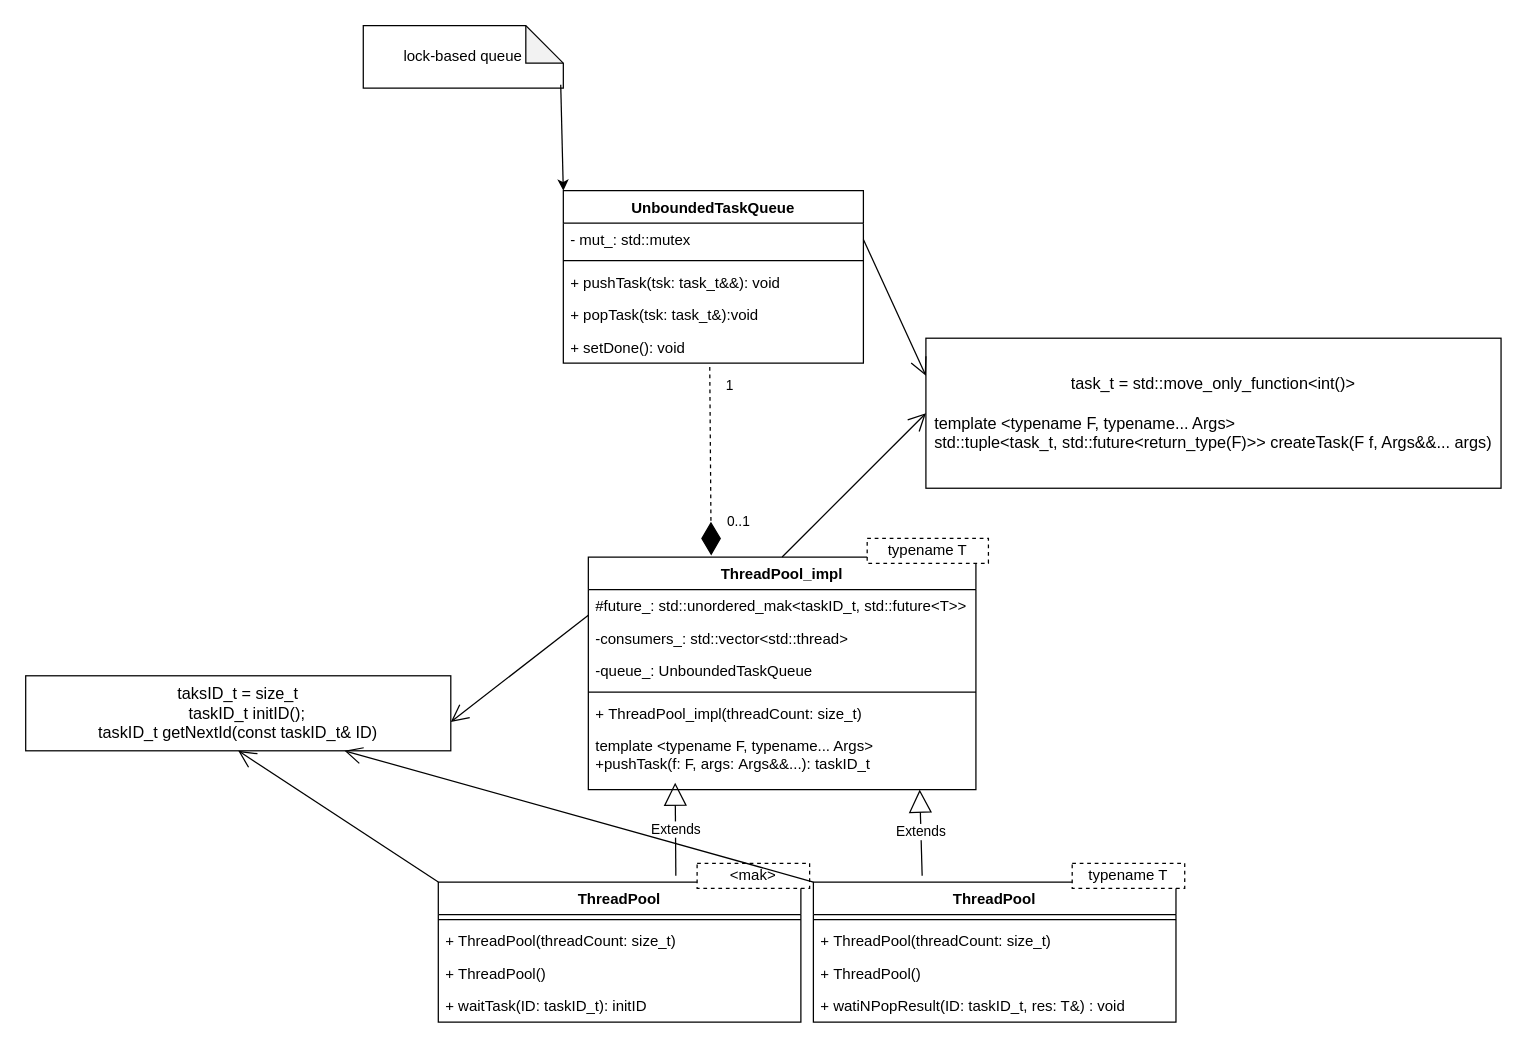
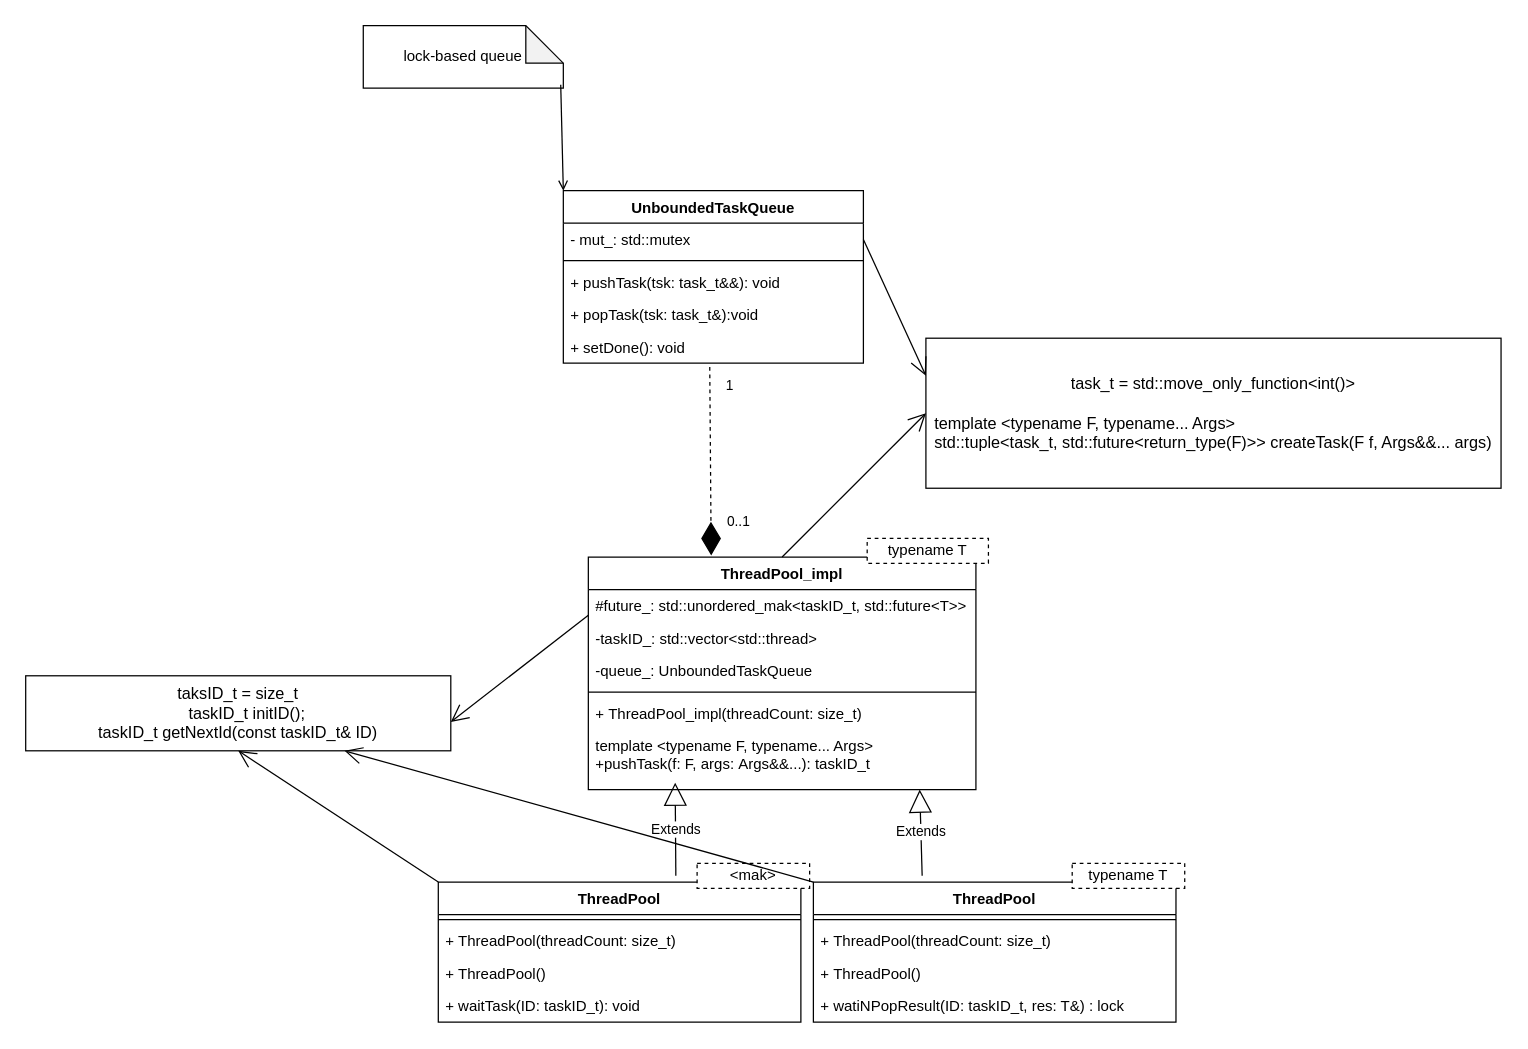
  <mxCell id="0" />
  <mxCell id="1" parent="0" />
  <mxCell id="2" value="UnboundedTaskQueue" style="swimlane;fontStyle=1;align=center;verticalAlign=top;childLayout=stackLayout;horizontal=1;startSize=26;horizontalStack=0;resizeParent=1;resizeParentMax=0;resizeLast=0;collapsible=1;marginBottom=0;" parent="1" vertex="1"><mxGeometry x="450" y="152" width="240" height="138" as="geometry" /></mxCell>
  <mxCell id="3" value="- mut_: std::mutex" style="text;strokeColor=none;fillColor=none;align=left;verticalAlign=top;spacingLeft=4;spacingRight=4;overflow=hidden;rotatable=0;points=[[0,0.5],[1,0.5]];portConstraint=eastwest;" vertex="1" parent="2"><mxGeometry y="26" width="240" height="26" as="geometry" /></mxCell>
  <mxCell id="4" value="" style="line;strokeWidth=1;fillColor=none;align=left;verticalAlign=middle;spacingTop=-1;spacingLeft=3;spacingRight=3;rotatable=0;labelPosition=right;points=[];portConstraint=eastwest;strokeColor=inherit;" parent="2" vertex="1"><mxGeometry y="52" width="240" height="8" as="geometry" /></mxCell>
  <mxCell id="5" value="+ pushTask(tsk: task_t&amp;&amp;): void" style="text;strokeColor=none;fillColor=none;align=left;verticalAlign=top;spacingLeft=4;spacingRight=4;overflow=hidden;rotatable=0;points=[[0,0.5],[1,0.5]];portConstraint=eastwest;" vertex="1" parent="2"><mxGeometry y="60" width="240" height="26" as="geometry" /></mxCell>
  <mxCell id="6" value="+ popTask(tsk: task_t&amp;):void" style="text;strokeColor=none;fillColor=none;align=left;verticalAlign=top;spacingLeft=4;spacingRight=4;overflow=hidden;rotatable=0;points=[[0,0.5],[1,0.5]];portConstraint=eastwest;" parent="2" vertex="1"><mxGeometry y="86" width="240" height="26" as="geometry" /></mxCell>
  <mxCell id="7" value="+ setDone(): void" style="text;strokeColor=none;fillColor=none;align=left;verticalAlign=top;spacingLeft=4;spacingRight=4;overflow=hidden;rotatable=0;points=[[0,0.5],[1,0.5]];portConstraint=eastwest;" vertex="1" parent="2"><mxGeometry y="112" width="240" height="26" as="geometry" /></mxCell>
  <mxCell id="8" value="lock-based queue" style="shape=note;whiteSpace=wrap;html=1;backgroundOutline=1;darkOpacity=0.05;" vertex="1" parent="1"><mxGeometry x="290" y="20" width="160" height="50" as="geometry" /></mxCell>
- <mxCell id="9" value="" style="endArrow=classic;html=1;rounded=0;exitX=0.987;exitY=0.945;exitDx=0;exitDy=0;exitPerimeter=0;entryX=0;entryY=0;entryDx=0;entryDy=0;" edge="1" parent="1" source="8" target="2"><mxGeometry width="50" height="50" relative="1" as="geometry"><mxPoint x="370" y="320" as="sourcePoint" /><mxPoint x="420" y="270" as="targetPoint" /></mxGeometry></mxCell>
+ <mxCell id="9" value="" style="endArrow=open;html=1;rounded=0;exitX=0.987;exitY=0.945;exitDx=0;exitDy=0;exitPerimeter=0;entryX=0;entryY=0;entryDx=0;entryDy=0;" edge="1" parent="1" source="8" target="2"><mxGeometry width="50" height="50" relative="1" as="geometry"><mxPoint x="370" y="320" as="sourcePoint" /><mxPoint x="420" y="270" as="targetPoint" /></mxGeometry></mxCell>
  <mxCell id="10" value="" style="endArrow=open;endFill=1;endSize=12;html=1;rounded=0;exitX=0;exitY=0.25;exitDx=0;exitDy=0;entryX=1;entryY=0.617;entryDx=0;entryDy=0;entryPerimeter=0;" edge="1" parent="1" source="12" target="20"><mxGeometry width="160" relative="1" as="geometry"><mxPoint x="540" y="430" as="sourcePoint" /><mxPoint x="410" y="465" as="targetPoint" /></mxGeometry></mxCell>
  <mxCell id="11" value="" style="group" vertex="1" connectable="0" parent="1"><mxGeometry x="470" y="430" width="320" height="195" as="geometry" /></mxCell>
  <mxCell id="12" value="&lt;span style=&quot;text-wrap-mode: nowrap;&quot;&gt;ThreadPool_impl&lt;/span&gt;" style="swimlane;fontStyle=1;align=center;verticalAlign=top;childLayout=stackLayout;horizontal=1;startSize=26;horizontalStack=0;resizeParent=1;resizeParentMax=0;resizeLast=0;collapsible=1;marginBottom=0;whiteSpace=wrap;html=1;" vertex="1" parent="11"><mxGeometry y="15" width="310" height="186" as="geometry" /></mxCell>
  <mxCell id="13" value="&lt;span style=&quot;text-wrap-mode: nowrap;&quot;&gt;#future_: std::unordered_mak&amp;lt;taskID_t, std::future&amp;lt;T&amp;gt;&amp;gt;&lt;/span&gt;" style="text;strokeColor=none;fillColor=none;align=left;verticalAlign=top;spacingLeft=4;spacingRight=4;overflow=hidden;rotatable=0;points=[[0,0.5],[1,0.5]];portConstraint=eastwest;whiteSpace=wrap;html=1;" vertex="1" parent="12"><mxGeometry y="26" width="310" height="26" as="geometry" /></mxCell>
- <mxCell id="14" value="&lt;span style=&quot;text-wrap-mode: nowrap;&quot;&gt;-consumers_: std::vector&amp;lt;std::thread&amp;gt;&lt;/span&gt;" style="text;strokeColor=none;fillColor=none;align=left;verticalAlign=top;spacingLeft=4;spacingRight=4;overflow=hidden;rotatable=0;points=[[0,0.5],[1,0.5]];portConstraint=eastwest;whiteSpace=wrap;html=1;" vertex="1" parent="12"><mxGeometry y="52" width="310" height="26" as="geometry" /></mxCell>
+ <mxCell id="14" value="&lt;span style=&quot;text-wrap-mode: nowrap;&quot;&gt;-taskID_: std::vector&amp;lt;std::thread&amp;gt;&lt;/span&gt;" style="text;strokeColor=none;fillColor=none;align=left;verticalAlign=top;spacingLeft=4;spacingRight=4;overflow=hidden;rotatable=0;points=[[0,0.5],[1,0.5]];portConstraint=eastwest;whiteSpace=wrap;html=1;" vertex="1" parent="12"><mxGeometry y="52" width="310" height="26" as="geometry" /></mxCell>
  <mxCell id="15" value="-queue_: UnboundedTaskQueue&amp;nbsp;" style="text;strokeColor=none;fillColor=none;align=left;verticalAlign=top;spacingLeft=4;spacingRight=4;overflow=hidden;rotatable=0;points=[[0,0.5],[1,0.5]];portConstraint=eastwest;whiteSpace=wrap;html=1;" vertex="1" parent="12"><mxGeometry y="78" width="310" height="26" as="geometry" /></mxCell>
  <mxCell id="16" value="" style="line;strokeWidth=1;fillColor=none;align=left;verticalAlign=middle;spacingTop=-1;spacingLeft=3;spacingRight=3;rotatable=0;labelPosition=right;points=[];portConstraint=eastwest;strokeColor=inherit;" vertex="1" parent="12"><mxGeometry y="104" width="310" height="8" as="geometry" /></mxCell>
  <mxCell id="17" value="+&amp;nbsp;ThreadPool_impl(threadCount: size_t)&amp;nbsp;" style="text;strokeColor=none;fillColor=none;align=left;verticalAlign=top;spacingLeft=4;spacingRight=4;overflow=hidden;rotatable=0;points=[[0,0.5],[1,0.5]];portConstraint=eastwest;whiteSpace=wrap;html=1;" vertex="1" parent="12"><mxGeometry y="112" width="310" height="26" as="geometry" /></mxCell>
  <mxCell id="18" value="&lt;div&gt;template &amp;lt;typename F, typename... Args&amp;gt;&lt;/div&gt;&lt;div&gt;+pushTask(f: F, args:&amp;nbsp;&lt;span style=&quot;background-color: initial;&quot;&gt;Args&amp;amp;&amp;amp;...&lt;/span&gt;&lt;span style=&quot;background-color: initial;&quot;&gt;):&amp;nbsp;&lt;/span&gt;&lt;span style=&quot;background-color: initial;&quot;&gt;taskID_t&lt;/span&gt;&lt;span style=&quot;background-color: initial;&quot;&gt;&amp;nbsp;&lt;/span&gt;&lt;/div&gt;" style="text;strokeColor=none;fillColor=none;align=left;verticalAlign=top;spacingLeft=4;spacingRight=4;overflow=hidden;rotatable=0;points=[[0,0.5],[1,0.5]];portConstraint=eastwest;whiteSpace=wrap;html=1;" vertex="1" parent="12"><mxGeometry y="138" width="310" height="48" as="geometry" /></mxCell>
  <mxCell id="19" value="typename T" style="rounded=0;whiteSpace=wrap;html=1;dashed=1;" vertex="1" parent="11"><mxGeometry x="223.03" width="96.97" height="20" as="geometry" /></mxCell>
  <mxCell id="20" value="&lt;font style=&quot;font-size: 13px;&quot;&gt;taksID_t = size_t&lt;/font&gt;&lt;div style=&quot;font-size: 13px;&quot;&gt;&amp;nbsp; &amp;nbsp; taskID_t initID();&lt;/div&gt;&lt;div style=&quot;font-size: 13px;&quot;&gt;taskID_t getNextId(const taskID_t&amp;amp; ID)&lt;/div&gt;" style="rounded=0;whiteSpace=wrap;html=1;" vertex="1" parent="1"><mxGeometry x="20" y="540" width="340" height="60" as="geometry" /></mxCell>
  <mxCell id="21" value="&lt;div&gt;&lt;span style=&quot;font-size: 13px; background-color: initial;&quot;&gt;task_t = std::move_only_function&amp;lt;int()&amp;gt;&lt;/span&gt;&lt;/div&gt;&lt;div style=&quot;text-align: left;&quot;&gt;&lt;span style=&quot;font-size: 13px;&quot;&gt;&lt;br&gt;&lt;/span&gt;&lt;div style=&quot;font-size: 13px;&quot;&gt;&lt;span style=&quot;background-color: initial;&quot;&gt;template &amp;lt;typename F, typename... Args&amp;gt;&lt;/span&gt;&lt;/div&gt;&lt;div style=&quot;font-size: 13px;&quot;&gt;std::tuple&amp;lt;task_t, std::future&amp;lt;return_type(F)&amp;gt;&amp;gt; createTask(F f, Args&amp;amp;&amp;amp;... args)&lt;/div&gt;&lt;/div&gt;" style="rounded=0;whiteSpace=wrap;html=1;" vertex="1" parent="1"><mxGeometry x="740" y="270" width="460" height="120" as="geometry" /></mxCell>
  <mxCell id="22" value="" style="endArrow=open;endFill=1;endSize=12;html=1;rounded=0;exitX=0.5;exitY=0;exitDx=0;exitDy=0;entryX=0;entryY=0.5;entryDx=0;entryDy=0;" edge="1" parent="1" source="12" target="21"><mxGeometry width="160" relative="1" as="geometry"><mxPoint x="560" y="527" as="sourcePoint" /><mxPoint x="420" y="467" as="targetPoint" /></mxGeometry></mxCell>
  <mxCell id="23" value="" style="endArrow=open;endFill=1;endSize=12;html=1;rounded=0;exitX=1;exitY=0.5;exitDx=0;exitDy=0;entryX=0;entryY=0.25;entryDx=0;entryDy=0;" edge="1" parent="1" source="3" target="21"><mxGeometry width="160" relative="1" as="geometry"><mxPoint x="705" y="505" as="sourcePoint" /><mxPoint x="725" y="340" as="targetPoint" /></mxGeometry></mxCell>
  <mxCell id="24" value="" style="endArrow=diamondThin;endFill=1;endSize=24;html=1;rounded=0;exitX=0.488;exitY=1.115;exitDx=0;exitDy=0;exitPerimeter=0;entryX=0.317;entryY=-0.007;entryDx=0;entryDy=0;entryPerimeter=0;dashed=1;" edge="1" parent="1" source="7" target="12"><mxGeometry width="160" relative="1" as="geometry"><mxPoint x="550" y="560" as="sourcePoint" /><mxPoint x="550" y="500" as="targetPoint" /></mxGeometry></mxCell>
  <mxCell id="25" value="0..1" style="edgeLabel;html=1;align=center;verticalAlign=middle;resizable=0;points=[];" vertex="1" connectable="0" parent="24"><mxGeometry x="0.478" y="3" relative="1" as="geometry"><mxPoint x="19" y="13" as="offset" /></mxGeometry></mxCell>
  <mxCell id="26" value="1" style="edgeLabel;html=1;align=center;verticalAlign=middle;resizable=0;points=[];" vertex="1" connectable="0" parent="24"><mxGeometry x="-0.797" y="1" relative="1" as="geometry"><mxPoint x="14" as="offset" /></mxGeometry></mxCell>
  <mxCell id="27" value="" style="group" vertex="1" connectable="0" parent="1"><mxGeometry x="650" y="690" width="297" height="101" as="geometry" /></mxCell>
  <mxCell id="28" value="ThreadPool" style="swimlane;fontStyle=1;align=center;verticalAlign=top;childLayout=stackLayout;horizontal=1;startSize=26;horizontalStack=0;resizeParent=1;resizeParentMax=0;resizeLast=0;collapsible=1;marginBottom=0;whiteSpace=wrap;html=1;" vertex="1" parent="27"><mxGeometry y="15" width="290" height="112" as="geometry" /></mxCell>
  <mxCell id="29" value="" style="line;strokeWidth=1;fillColor=none;align=left;verticalAlign=middle;spacingTop=-1;spacingLeft=3;spacingRight=3;rotatable=0;labelPosition=right;points=[];portConstraint=eastwest;strokeColor=inherit;" vertex="1" parent="28"><mxGeometry y="26" width="290" height="8" as="geometry" /></mxCell>
  <mxCell id="30" value="+&amp;nbsp;ThreadPool(threadCount: size_t)&amp;nbsp;" style="text;strokeColor=none;fillColor=none;align=left;verticalAlign=top;spacingLeft=4;spacingRight=4;overflow=hidden;rotatable=0;points=[[0,0.5],[1,0.5]];portConstraint=eastwest;whiteSpace=wrap;html=1;" vertex="1" parent="28"><mxGeometry y="34" width="290" height="26" as="geometry" /></mxCell>
  <mxCell id="31" value="+&amp;nbsp;ThreadPool()&amp;nbsp;" style="text;strokeColor=none;fillColor=none;align=left;verticalAlign=top;spacingLeft=4;spacingRight=4;overflow=hidden;rotatable=0;points=[[0,0.5],[1,0.5]];portConstraint=eastwest;whiteSpace=wrap;html=1;" vertex="1" parent="28"><mxGeometry y="60" width="290" height="26" as="geometry" /></mxCell>
- <mxCell id="32" value="+ watiNPopResult(ID: taskID_t, res: T&amp;amp;) : void" style="text;strokeColor=none;fillColor=none;align=left;verticalAlign=top;spacingLeft=4;spacingRight=4;overflow=hidden;rotatable=0;points=[[0,0.5],[1,0.5]];portConstraint=eastwest;whiteSpace=wrap;html=1;" vertex="1" parent="28"><mxGeometry y="86" width="290" height="26" as="geometry" /></mxCell>
+ <mxCell id="32" value="+ watiNPopResult(ID: taskID_t, res: T&amp;amp;) : lock" style="text;strokeColor=none;fillColor=none;align=left;verticalAlign=top;spacingLeft=4;spacingRight=4;overflow=hidden;rotatable=0;points=[[0,0.5],[1,0.5]];portConstraint=eastwest;whiteSpace=wrap;html=1;" vertex="1" parent="28"><mxGeometry y="86" width="290" height="26" as="geometry" /></mxCell>
  <mxCell id="33" value="typename T" style="rounded=0;whiteSpace=wrap;html=1;dashed=1;" vertex="1" parent="27"><mxGeometry x="207" width="90" height="20" as="geometry" /></mxCell>
  <mxCell id="34" value="" style="group" vertex="1" connectable="0" parent="1"><mxGeometry x="350" y="690" width="297" height="101" as="geometry" /></mxCell>
  <mxCell id="35" value="ThreadPool" style="swimlane;fontStyle=1;align=center;verticalAlign=top;childLayout=stackLayout;horizontal=1;startSize=26;horizontalStack=0;resizeParent=1;resizeParentMax=0;resizeLast=0;collapsible=1;marginBottom=0;whiteSpace=wrap;html=1;" vertex="1" parent="34"><mxGeometry y="15" width="290" height="112" as="geometry" /></mxCell>
  <mxCell id="36" value="" style="line;strokeWidth=1;fillColor=none;align=left;verticalAlign=middle;spacingTop=-1;spacingLeft=3;spacingRight=3;rotatable=0;labelPosition=right;points=[];portConstraint=eastwest;strokeColor=inherit;" vertex="1" parent="35"><mxGeometry y="26" width="290" height="8" as="geometry" /></mxCell>
  <mxCell id="37" value="+&amp;nbsp;ThreadPool(threadCount: size_t)&amp;nbsp;" style="text;strokeColor=none;fillColor=none;align=left;verticalAlign=top;spacingLeft=4;spacingRight=4;overflow=hidden;rotatable=0;points=[[0,0.5],[1,0.5]];portConstraint=eastwest;whiteSpace=wrap;html=1;" vertex="1" parent="35"><mxGeometry y="34" width="290" height="26" as="geometry" /></mxCell>
  <mxCell id="38" value="+&amp;nbsp;ThreadPool()&amp;nbsp;" style="text;strokeColor=none;fillColor=none;align=left;verticalAlign=top;spacingLeft=4;spacingRight=4;overflow=hidden;rotatable=0;points=[[0,0.5],[1,0.5]];portConstraint=eastwest;whiteSpace=wrap;html=1;" vertex="1" parent="35"><mxGeometry y="60" width="290" height="26" as="geometry" /></mxCell>
- <mxCell id="39" value="+ waitTask(ID: taskID_t): initID&amp;nbsp;" style="text;strokeColor=none;fillColor=none;align=left;verticalAlign=top;spacingLeft=4;spacingRight=4;overflow=hidden;rotatable=0;points=[[0,0.5],[1,0.5]];portConstraint=eastwest;whiteSpace=wrap;html=1;" vertex="1" parent="35"><mxGeometry y="86" width="290" height="26" as="geometry" /></mxCell>
+ <mxCell id="39" value="+ waitTask(ID: taskID_t): void&amp;nbsp;" style="text;strokeColor=none;fillColor=none;align=left;verticalAlign=top;spacingLeft=4;spacingRight=4;overflow=hidden;rotatable=0;points=[[0,0.5],[1,0.5]];portConstraint=eastwest;whiteSpace=wrap;html=1;" vertex="1" parent="35"><mxGeometry y="86" width="290" height="26" as="geometry" /></mxCell>
  <mxCell id="40" value="&amp;lt;mak&amp;gt;" style="rounded=0;whiteSpace=wrap;html=1;dashed=1;" vertex="1" parent="34"><mxGeometry x="207" width="90" height="20" as="geometry" /></mxCell>
  <mxCell id="41" value="Extends" style="endArrow=block;endSize=16;endFill=0;html=1;rounded=0;entryX=0.855;entryY=1;entryDx=0;entryDy=0;entryPerimeter=0;" edge="1" parent="1" target="18"><mxGeometry width="160" relative="1" as="geometry"><mxPoint x="737" y="700" as="sourcePoint" /><mxPoint x="720" y="480" as="targetPoint" /></mxGeometry></mxCell>
  <mxCell id="42" value="Extends" style="endArrow=block;endSize=16;endFill=0;html=1;rounded=0;entryX=0.224;entryY=0.885;entryDx=0;entryDy=0;entryPerimeter=0;" edge="1" parent="1" target="18"><mxGeometry width="160" relative="1" as="geometry"><mxPoint x="540" y="700" as="sourcePoint" /><mxPoint x="651" y="601" as="targetPoint" /></mxGeometry></mxCell>
  <mxCell id="43" value="" style="endArrow=open;endFill=1;endSize=12;html=1;rounded=0;exitX=0;exitY=0;exitDx=0;exitDy=0;entryX=0.5;entryY=1;entryDx=0;entryDy=0;" edge="1" parent="1" source="35" target="20"><mxGeometry width="160" relative="1" as="geometry"><mxPoint x="450" y="537" as="sourcePoint" /><mxPoint x="380" y="467" as="targetPoint" /></mxGeometry></mxCell>
  <mxCell id="44" value="" style="endArrow=open;endFill=1;endSize=12;html=1;rounded=0;exitX=0;exitY=0;exitDx=0;exitDy=0;entryX=0.75;entryY=1;entryDx=0;entryDy=0;" edge="1" parent="1" source="28" target="20"><mxGeometry width="160" relative="1" as="geometry"><mxPoint x="460" y="547" as="sourcePoint" /><mxPoint x="390" y="477" as="targetPoint" /></mxGeometry></mxCell>
